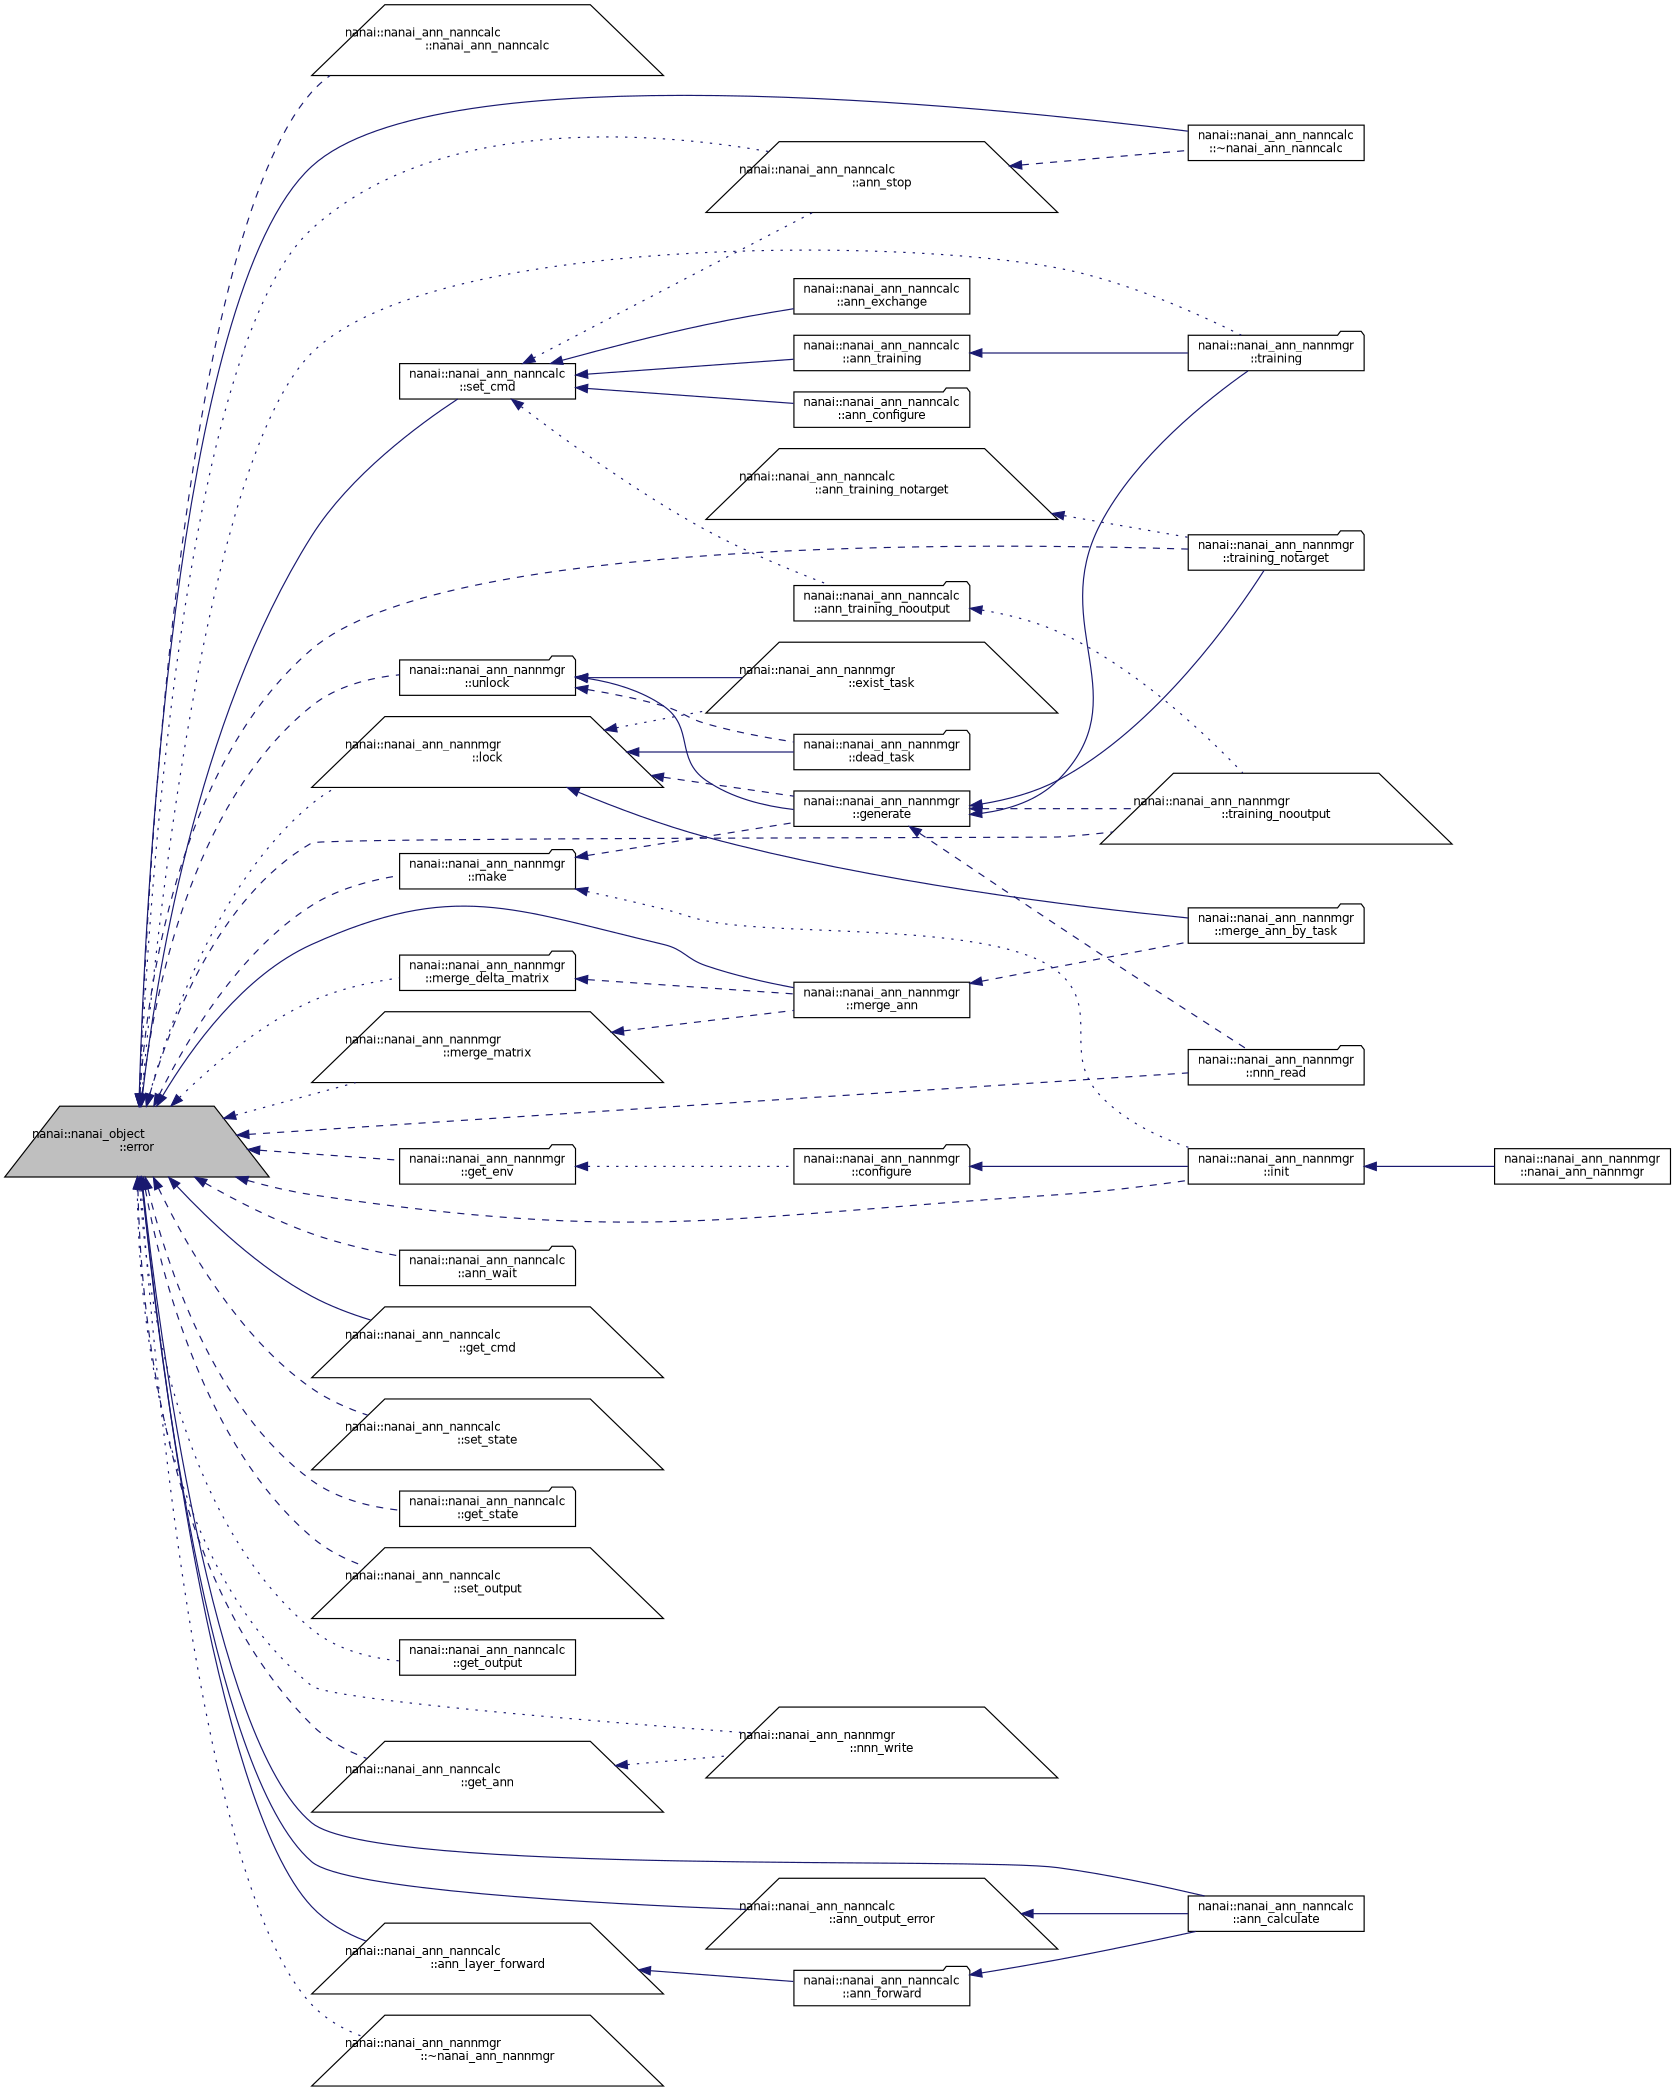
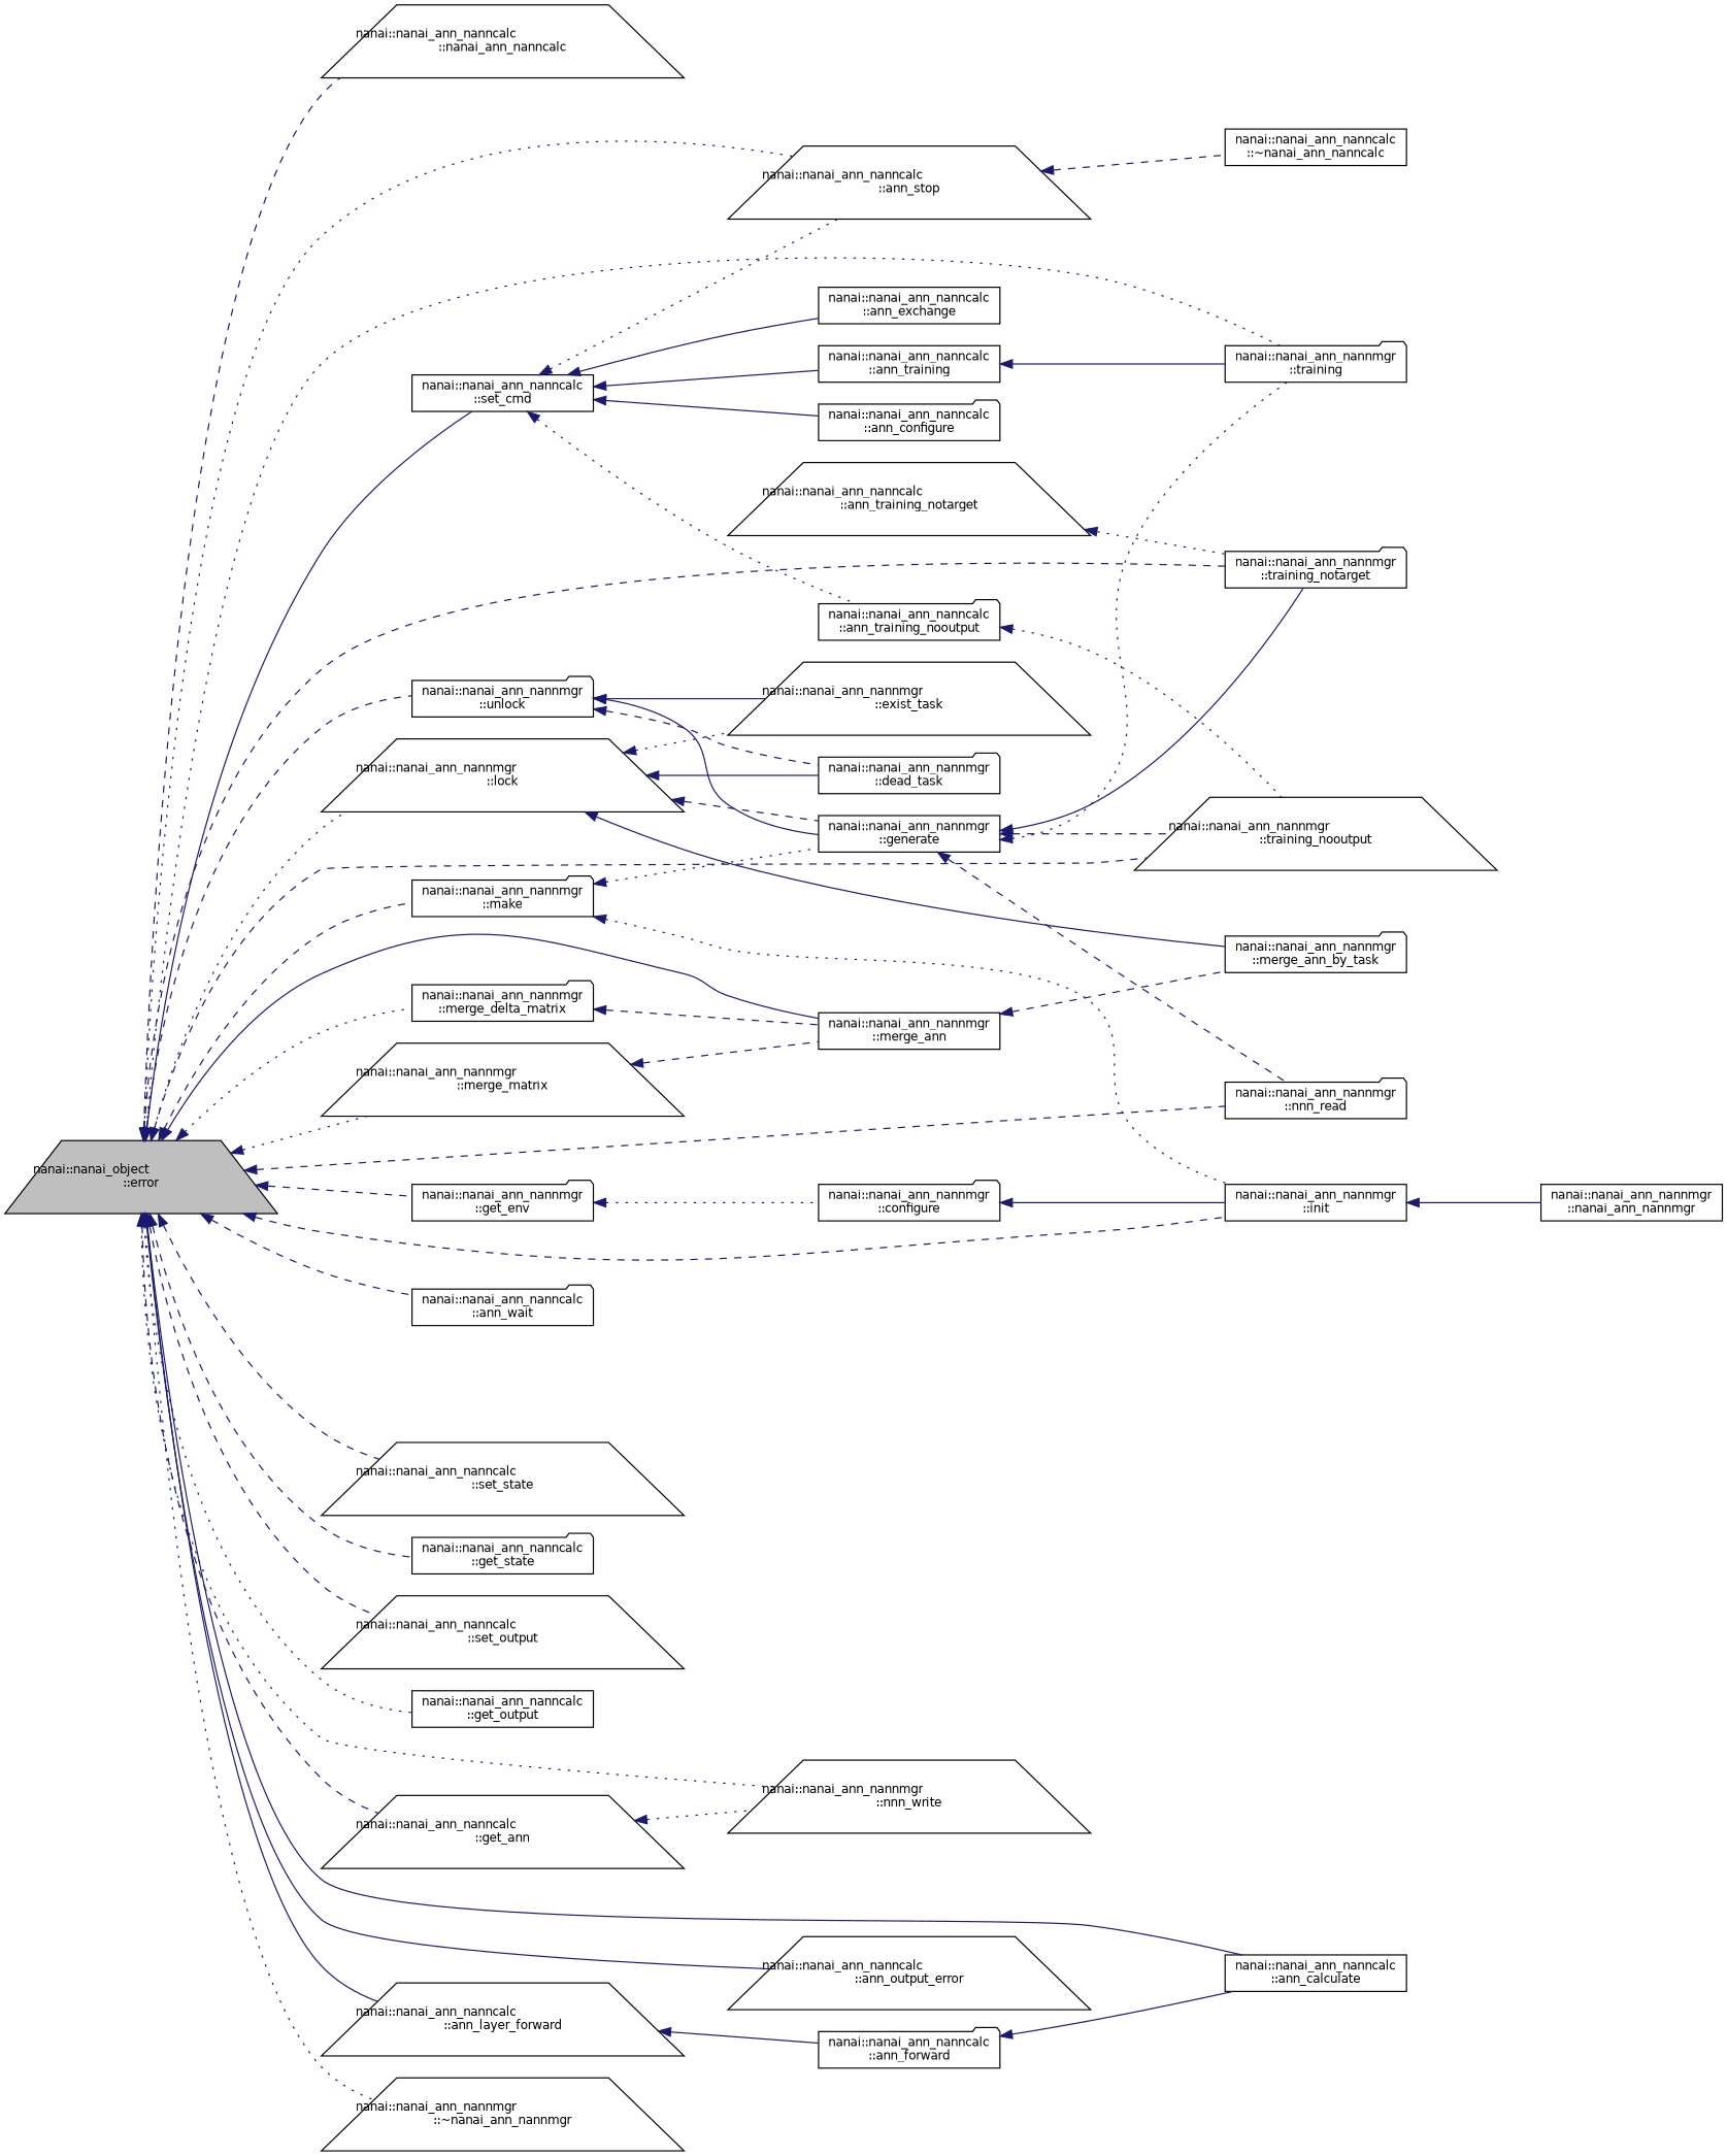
  digraph {
    rankdir=LR
    node [color=black fillcolor=white fontname=Helvetica fontsize=10 shape=trapezium style=filled]
    edge [color=midnightblue dir=back fontname=Helvetica fontsize=10 labelfontname=Helvetica labelfontsize=10 style=dashed]
    n1 [fillcolor=grey75 fontcolor=black height=0.2 label="nanai::nanai_object\l::error" width=0.4]
    n2 [height=0.2 label="nanai::nanai_ann_nanncalc\l::nanai_ann_nanncalc" width=0.4]
    n3 [height=0.2 label="nanai::nanai_ann_nanncalc\l::~nanai_ann_nanncalc" shape=box width=0.4]
    n4 [height=0.2 label="nanai::nanai_ann_nanncalc\l::ann_stop" width=0.4]
    n5 [height=0.2 label="nanai::nanai_ann_nanncalc\l::ann_wait" shape=folder width=0.4]
    n6 [height=0.2 label="nanai::nanai_ann_nanncalc\l::set_cmd" shape=box width=0.4]
    n7 [height=0.2 label="nanai::nanai_ann_nannmgr\l::training" shape=folder width=0.4]
    n8 [height=0.2 label="nanai::nanai_ann_nannmgr\l::training_notarget" shape=folder width=0.4]
    n9 [height=0.2 label="nanai::nanai_ann_nannmgr\l::training_nooutput" width=0.4]
-   n10 [height=0.2 label="nanai::nanai_ann_nanncalc\l::get_cmd" width=0.4]
    n11 [height=0.2 label="nanai::nanai_ann_nanncalc\l::set_state" width=0.4]
    n12 [height=0.2 label="nanai::nanai_ann_nanncalc\l::get_state" shape=folder width=0.4]
    n13 [height=0.2 label="nanai::nanai_ann_nanncalc\l::set_output" width=0.4]
    n14 [height=0.2 label="nanai::nanai_ann_nanncalc\l::get_output" shape=box width=0.4]
    n15 [height=0.2 label="nanai::nanai_ann_nanncalc\l::get_ann" width=0.4]
    n16 [height=0.2 label="nanai::nanai_ann_nannmgr\l::nnn_write" width=0.4]
    n17 [height=0.2 label="nanai::nanai_ann_nanncalc\l::ann_calculate" shape=box width=0.4]
    n18 [height=0.2 label="nanai::nanai_ann_nanncalc\l::ann_layer_forward" width=0.4]
    n19 [height=0.2 label="nanai::nanai_ann_nanncalc\l::ann_output_error" width=0.4]
    n20 [height=0.2 label="nanai::nanai_ann_nannmgr\l::~nanai_ann_nannmgr" width=0.4]
    n21 [height=0.2 label="nanai::nanai_ann_nannmgr\l::init" shape=box width=0.4]
    n22 [height=0.2 label="nanai::nanai_ann_nannmgr\l::nnn_read" shape=folder width=0.4]
    n23 [height=0.2 label="nanai::nanai_ann_nannmgr\l::merge_delta_matrix" shape=folder width=0.4]
    n24 [height=0.2 label="nanai::nanai_ann_nannmgr\l::merge_ann" shape=box width=0.4]
    n25 [height=0.2 label="nanai::nanai_ann_nannmgr\l::merge_matrix" width=0.4]
    n26 [height=0.2 label="nanai::nanai_ann_nannmgr\l::get_env" shape=folder width=0.4]
    n27 [height=0.2 label="nanai::nanai_ann_nannmgr\l::lock" width=0.4]
    n28 [height=0.2 label="nanai::nanai_ann_nannmgr\l::unlock" shape=folder width=0.4]
    n29 [height=0.2 label="nanai::nanai_ann_nannmgr\l::make" shape=folder width=0.4]
    n30 [height=0.2 label="nanai::nanai_ann_nanncalc\l::ann_training" shape=box width=0.4]
    n31 [height=0.2 label="nanai::nanai_ann_nanncalc\l::ann_training_nooutput" shape=folder width=0.4]
    n32 [height=0.2 label="nanai::nanai_ann_nanncalc\l::ann_configure" shape=folder width=0.4]
    n33 [height=0.2 label="nanai::nanai_ann_nanncalc\l::ann_exchange" shape=box width=0.4]
    n34 [height=0.2 label="nanai::nanai_ann_nanncalc\l::ann_forward" shape=folder width=0.4]
    n35 [height=0.2 label="nanai::nanai_ann_nannmgr\l::nanai_ann_nannmgr" shape=box width=0.4]
    n36 [height=0.2 label="nanai::nanai_ann_nannmgr\l::merge_ann_by_task" shape=folder width=0.4]
    n37 [height=0.2 label="nanai::nanai_ann_nannmgr\l::configure" shape=folder width=0.4]
    n38 [height=0.2 label="nanai::nanai_ann_nannmgr\l::exist_task" width=0.4]
    n39 [height=0.2 label="nanai::nanai_ann_nannmgr\l::dead_task" shape=folder width=0.4]
    n40 [height=0.2 label="nanai::nanai_ann_nannmgr\l::generate" shape=box width=0.4]
    n41 [height=0.2 label="nanai::nanai_ann_nanncalc\l::ann_training_notarget" width=0.4]
    n1 -> n2
-   n1 -> n3 [style=solid]
    n1 -> n4 [style=dotted]
    n1 -> n5
    n1 -> n6 [style=solid]
    n1 -> n7 [style=dotted]
    n1 -> n8
    n1 -> n9
-   n1 -> n10 [style=solid]
    n1 -> n11
    n1 -> n12
    n1 -> n13
    n1 -> n14 [style=dotted]
    n1 -> n15
    n1 -> n16 [style=dotted]
    n1 -> n17 [style=solid]
    n1 -> n18 [style=solid]
    n1 -> n19 [style=solid]
    n1 -> n20 [style=dotted]
    n1 -> n21
    n1 -> n22
    n1 -> n23 [style=dotted]
    n1 -> n24 [style=solid]
    n1 -> n25 [style=dotted]
    n1 -> n26
    n1 -> n27 [style=dotted]
    n1 -> n28
    n1 -> n29
    n4 -> n3
    n6 -> n4 [style=dotted]
    n6 -> n30 [style=solid]
    n6 -> n31 [style=dotted]
    n6 -> n32 [style=solid]
    n6 -> n33 [style=solid]
    n15 -> n16 [style=dotted]
    n18 -> n34 [style=solid]
-   n19 -> n17 [style=solid]
    n21 -> n35 [style=solid]
    n23 -> n24
    n24 -> n36
    n25 -> n24
    n26 -> n37 [style=dotted]
    n27 -> n36 [style=solid]
    n27 -> n38 [style=dotted]
    n27 -> n39 [style=solid]
    n27 -> n40
    n28 -> n38 [style=solid]
    n28 -> n39
    n28 -> n40 [style=solid]
    n29 -> n21 [style=dotted]
-   n29 -> n40
+   n29 -> n40 [style=dotted]
    n30 -> n7 [style=solid]
    n31 -> n9 [style=dotted]
    n34 -> n17 [style=solid]
    n37 -> n21 [style=solid]
-   n40 -> n7 [style=solid]
+   n40 -> n7 [style=dotted]
    n40 -> n8 [style=solid]
    n40 -> n9
    n40 -> n22
    n41 -> n8 [style=dotted]
  }
